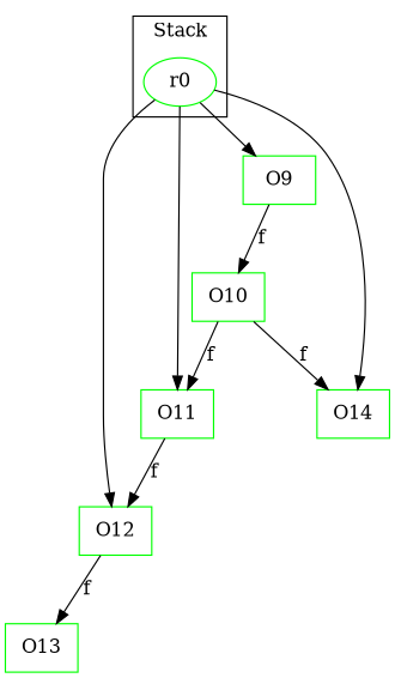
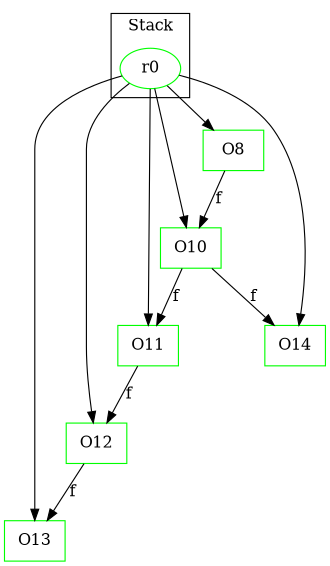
  digraph {
    rankDir=LR
    node [color=green shape=box]
    r0 [shape=""]
    O13
    O12
    O14
-   O9
+   O9 [label=O8]
    O11
    O10
    subgraph cluster_1 {
      label=Stack
      r0
    }
+   r0 -> O13
    r0 -> O12
    r0 -> O14
    r0 -> O9
    r0 -> O11
+   r0 -> O10
    O12 -> O13 [label=f weight=0.2]
    O9 -> O10 [label=f weight=0.2]
    O11 -> O12 [label=f weight=0.2]
    O10 -> O14 [label=f weight=0.2]
    O10 -> O11 [label=f weight=0.2]
  }
